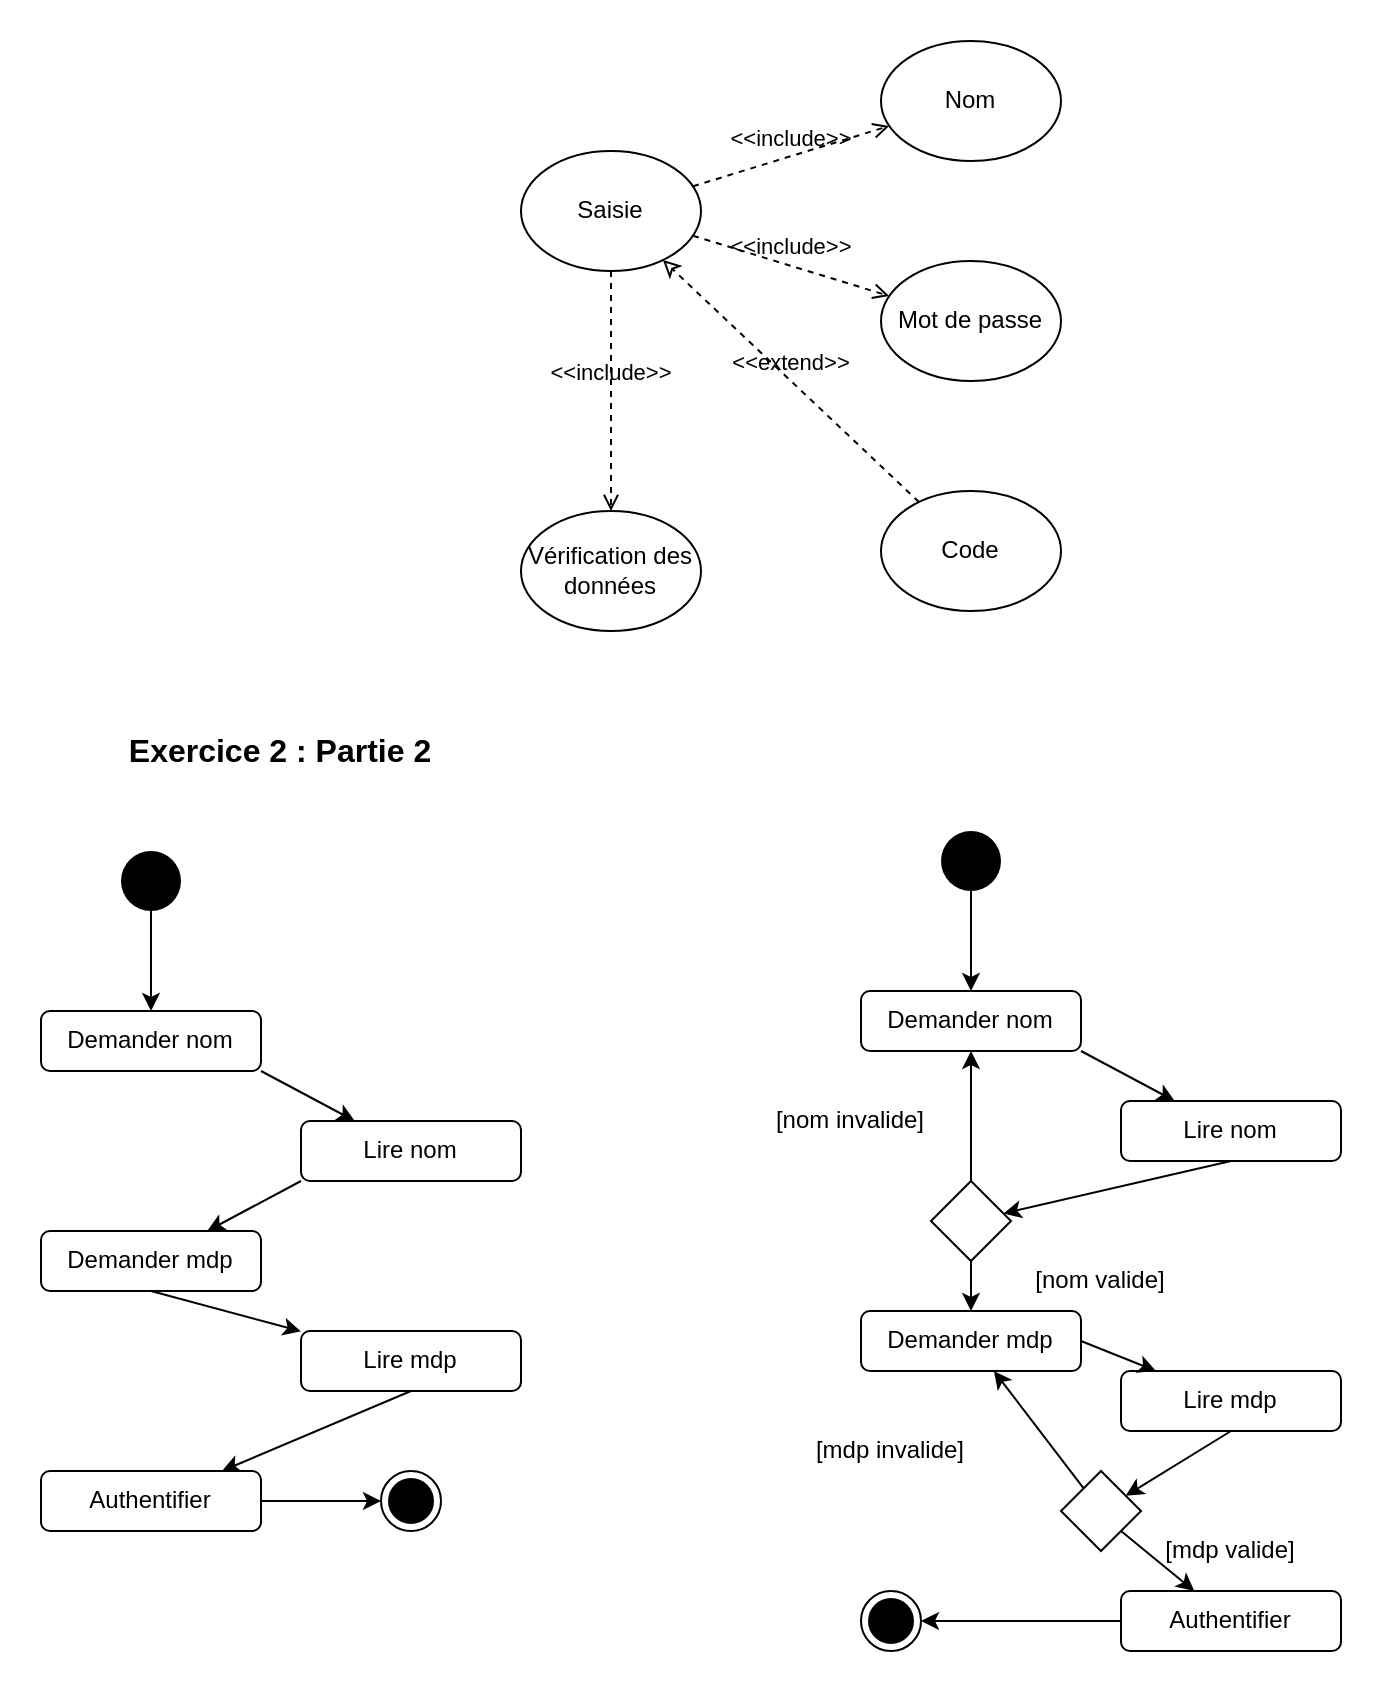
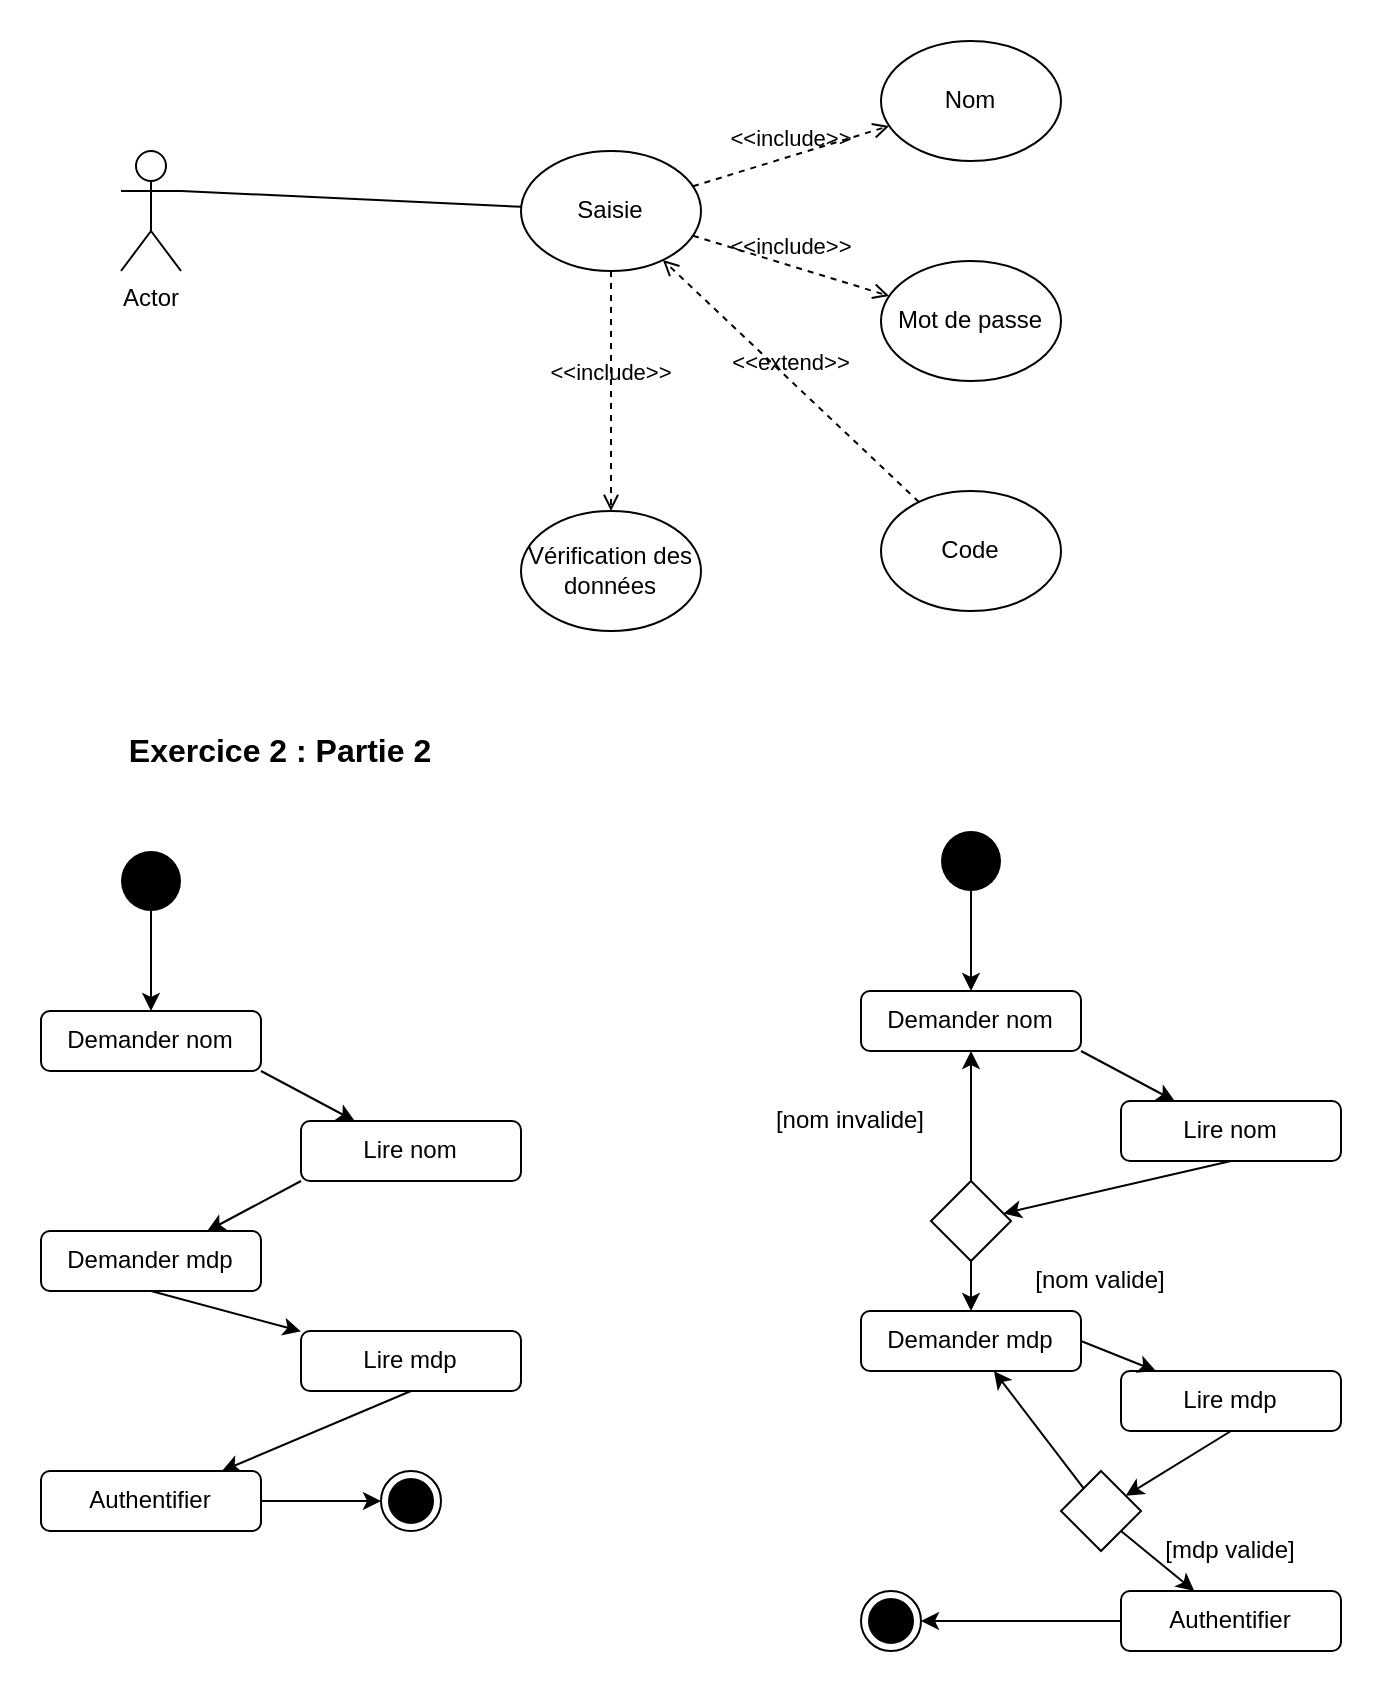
  <mxCell id="0" />
  <mxCell id="1" parent="0" />
+ <mxCell id="2" style="edgeStyle=none;rounded=0;orthogonalLoop=1;jettySize=auto;html=1;exitX=1;exitY=0.333;exitDx=0;exitDy=0;exitPerimeter=0;endArrow=none;endFill=0;" edge="1" parent="1" source="3" target="4"><mxGeometry relative="1" as="geometry" /></mxCell>
+ <mxCell id="3" value="Actor" style="shape=umlActor;verticalLabelPosition=bottom;verticalAlign=top;html=1;outlineConnect=0;" vertex="1" parent="1"><mxGeometry x="60" y="75" width="30" height="60" as="geometry" /></mxCell>
  <mxCell id="4" value="Saisie" style="ellipse;whiteSpace=wrap;html=1;" vertex="1" parent="1"><mxGeometry x="260" y="75" width="90" height="60" as="geometry" /></mxCell>
  <mxCell id="5" value="Nom" style="ellipse;whiteSpace=wrap;html=1;" vertex="1" parent="1"><mxGeometry x="440" y="20" width="90" height="60" as="geometry" /></mxCell>
  <mxCell id="6" value="Mot de passe" style="ellipse;whiteSpace=wrap;html=1;" vertex="1" parent="1"><mxGeometry x="440" y="130" width="90" height="60" as="geometry" /></mxCell>
  <mxCell id="7" value="&amp;lt;&amp;lt;include&amp;gt;&amp;gt;" style="html=1;verticalAlign=bottom;labelBackgroundColor=none;endArrow=open;endFill=0;dashed=1;" edge="1" parent="1" source="4" target="5"><mxGeometry width="160" relative="1" as="geometry"><mxPoint x="300" y="255" as="sourcePoint" /><mxPoint x="460" y="255" as="targetPoint" /></mxGeometry></mxCell>
  <mxCell id="8" value="&amp;lt;&amp;lt;include&amp;gt;&amp;gt;" style="html=1;verticalAlign=bottom;labelBackgroundColor=none;endArrow=open;endFill=0;dashed=1;" edge="1" parent="1" source="4" target="6"><mxGeometry width="160" relative="1" as="geometry"><mxPoint x="300" y="255" as="sourcePoint" /><mxPoint x="460" y="255" as="targetPoint" /></mxGeometry></mxCell>
  <mxCell id="9" value="Vérification des données" style="ellipse;whiteSpace=wrap;html=1;" vertex="1" parent="1"><mxGeometry x="260" y="255" width="90" height="60" as="geometry" /></mxCell>
  <mxCell id="10" value="&amp;lt;&amp;lt;include&amp;gt;&amp;gt;" style="html=1;verticalAlign=bottom;labelBackgroundColor=none;endArrow=open;endFill=0;dashed=1;" edge="1" parent="1" source="4" target="9"><mxGeometry width="160" relative="1" as="geometry"><mxPoint x="355.987" y="127.384" as="sourcePoint" /><mxPoint x="454.092" y="157.5" as="targetPoint" /></mxGeometry></mxCell>
  <mxCell id="11" value="Code" style="ellipse;whiteSpace=wrap;html=1;" vertex="1" parent="1"><mxGeometry x="440" y="245" width="90" height="60" as="geometry" /></mxCell>
- <mxCell id="12" value="&amp;lt;&amp;lt;extend&amp;gt;&amp;gt;" style="html=1;verticalAlign=bottom;labelBackgroundColor=none;endArrow=classic;endFill=0;dashed=1;" edge="1" parent="1" source="11" target="4"><mxGeometry width="160" relative="1" as="geometry"><mxPoint x="300" y="255" as="sourcePoint" /><mxPoint x="460" y="255" as="targetPoint" /></mxGeometry></mxCell>
+ <mxCell id="12" value="&amp;lt;&amp;lt;extend&amp;gt;&amp;gt;" style="html=1;verticalAlign=bottom;labelBackgroundColor=none;endArrow=open;endFill=0;dashed=1;" edge="1" parent="1" source="11" target="4"><mxGeometry width="160" relative="1" as="geometry"><mxPoint x="300" y="255" as="sourcePoint" /><mxPoint x="460" y="255" as="targetPoint" /></mxGeometry></mxCell>
  <mxCell id="13" value="&lt;b&gt;&lt;font style=&quot;font-size: 16px&quot;&gt;Exercice 2 : Partie 2&lt;/font&gt;&lt;/b&gt;" style="text;html=1;strokeColor=none;fillColor=none;align=center;verticalAlign=middle;whiteSpace=wrap;rounded=0;" vertex="1" parent="1"><mxGeometry x="60" y="355" width="160" height="40" as="geometry" /></mxCell>
  <mxCell id="14" style="edgeStyle=none;rounded=0;orthogonalLoop=1;jettySize=auto;html=1;exitX=0.5;exitY=1;exitDx=0;exitDy=0;endArrow=classic;endFill=1;" edge="1" parent="1" source="15" target="17"><mxGeometry relative="1" as="geometry" /></mxCell>
  <mxCell id="15" value="" style="ellipse;fillColor=#000000;strokeColor=none;" vertex="1" parent="1"><mxGeometry x="60" y="425" width="30" height="30" as="geometry" /></mxCell>
  <mxCell id="16" style="edgeStyle=none;rounded=0;orthogonalLoop=1;jettySize=auto;html=1;exitX=1;exitY=1;exitDx=0;exitDy=0;endArrow=classic;endFill=1;" edge="1" parent="1" source="17" target="19"><mxGeometry relative="1" as="geometry" /></mxCell>
  <mxCell id="17" value="Demander nom" style="rounded=1;whiteSpace=wrap;html=1;" vertex="1" parent="1"><mxGeometry x="20" y="505" width="110" height="30" as="geometry" /></mxCell>
  <mxCell id="18" style="edgeStyle=none;rounded=0;orthogonalLoop=1;jettySize=auto;html=1;exitX=0;exitY=1;exitDx=0;exitDy=0;endArrow=classic;endFill=1;" edge="1" parent="1" source="19" target="21"><mxGeometry relative="1" as="geometry" /></mxCell>
  <mxCell id="19" value="Lire nom" style="rounded=1;whiteSpace=wrap;html=1;" vertex="1" parent="1"><mxGeometry x="150" y="560" width="110" height="30" as="geometry" /></mxCell>
  <mxCell id="20" style="edgeStyle=none;rounded=0;orthogonalLoop=1;jettySize=auto;html=1;exitX=0.5;exitY=1;exitDx=0;exitDy=0;endArrow=classic;endFill=1;" edge="1" parent="1" source="21" target="23"><mxGeometry relative="1" as="geometry" /></mxCell>
  <mxCell id="21" value="Demander mdp" style="rounded=1;whiteSpace=wrap;html=1;" vertex="1" parent="1"><mxGeometry x="20" y="615" width="110" height="30" as="geometry" /></mxCell>
  <mxCell id="22" style="edgeStyle=none;rounded=0;orthogonalLoop=1;jettySize=auto;html=1;exitX=0.5;exitY=1;exitDx=0;exitDy=0;endArrow=classic;endFill=1;" edge="1" parent="1" source="23" target="25"><mxGeometry relative="1" as="geometry" /></mxCell>
  <mxCell id="23" value="Lire mdp" style="rounded=1;whiteSpace=wrap;html=1;" vertex="1" parent="1"><mxGeometry x="150" y="665" width="110" height="30" as="geometry" /></mxCell>
  <mxCell id="24" style="edgeStyle=none;rounded=0;orthogonalLoop=1;jettySize=auto;html=1;exitX=1;exitY=0.5;exitDx=0;exitDy=0;endArrow=classic;endFill=1;" edge="1" parent="1" source="25" target="26"><mxGeometry relative="1" as="geometry" /></mxCell>
  <mxCell id="25" value="Authentifier" style="rounded=1;whiteSpace=wrap;html=1;" vertex="1" parent="1"><mxGeometry x="20" y="735" width="110" height="30" as="geometry" /></mxCell>
  <mxCell id="26" value="" style="ellipse;html=1;shape=endState;fillColor=#000000;strokeColor=#000000;" vertex="1" parent="1"><mxGeometry x="190" y="735" width="30" height="30" as="geometry" /></mxCell>
  <mxCell id="27" style="edgeStyle=none;rounded=0;orthogonalLoop=1;jettySize=auto;html=1;exitX=0.5;exitY=1;exitDx=0;exitDy=0;endArrow=classic;endFill=1;" edge="1" source="28" target="30" parent="1"><mxGeometry relative="1" as="geometry" /></mxCell>
  <mxCell id="28" value="" style="ellipse;fillColor=#000000;strokeColor=none;" vertex="1" parent="1"><mxGeometry x="470" y="415" width="30" height="30" as="geometry" /></mxCell>
  <mxCell id="29" style="edgeStyle=none;rounded=0;orthogonalLoop=1;jettySize=auto;html=1;exitX=1;exitY=1;exitDx=0;exitDy=0;endArrow=classic;endFill=1;" edge="1" source="30" target="32" parent="1"><mxGeometry relative="1" as="geometry" /></mxCell>
  <mxCell id="30" value="Demander nom" style="rounded=1;whiteSpace=wrap;html=1;" vertex="1" parent="1"><mxGeometry x="430" y="495" width="110" height="30" as="geometry" /></mxCell>
  <mxCell id="31" style="edgeStyle=none;rounded=0;orthogonalLoop=1;jettySize=auto;html=1;exitX=0.5;exitY=1;exitDx=0;exitDy=0;endArrow=classic;endFill=1;" edge="1" parent="1" source="32" target="35"><mxGeometry relative="1" as="geometry" /></mxCell>
  <mxCell id="32" value="Lire nom" style="rounded=1;whiteSpace=wrap;html=1;" vertex="1" parent="1"><mxGeometry x="560" y="550" width="110" height="30" as="geometry" /></mxCell>
  <mxCell id="33" style="edgeStyle=none;rounded=0;orthogonalLoop=1;jettySize=auto;html=1;endArrow=classic;endFill=1;" edge="1" parent="1" source="35" target="30"><mxGeometry relative="1" as="geometry" /></mxCell>
  <mxCell id="34" style="edgeStyle=none;rounded=0;orthogonalLoop=1;jettySize=auto;html=1;exitX=0.5;exitY=1;exitDx=0;exitDy=0;endArrow=classic;endFill=1;" edge="1" parent="1" source="35" target="45"><mxGeometry relative="1" as="geometry" /></mxCell>
  <mxCell id="35" value="" style="rhombus;whiteSpace=wrap;html=1;" vertex="1" parent="1"><mxGeometry x="465" y="590" width="40" height="40" as="geometry" /></mxCell>
  <mxCell id="36" style="edgeStyle=none;rounded=0;orthogonalLoop=1;jettySize=auto;html=1;exitX=0.5;exitY=1;exitDx=0;exitDy=0;endArrow=classic;endFill=1;" edge="1" parent="1" source="37" target="40"><mxGeometry relative="1" as="geometry" /></mxCell>
  <mxCell id="37" value="Lire mdp" style="rounded=1;whiteSpace=wrap;html=1;" vertex="1" parent="1"><mxGeometry x="560" y="685" width="110" height="30" as="geometry" /></mxCell>
  <mxCell id="38" style="edgeStyle=none;rounded=0;orthogonalLoop=1;jettySize=auto;html=1;exitX=1;exitY=1;exitDx=0;exitDy=0;endArrow=classic;endFill=1;" edge="1" parent="1" source="40" target="42"><mxGeometry relative="1" as="geometry" /></mxCell>
  <mxCell id="39" style="edgeStyle=none;rounded=0;orthogonalLoop=1;jettySize=auto;html=1;endArrow=classic;endFill=1;" edge="1" parent="1" source="40" target="45"><mxGeometry relative="1" as="geometry" /></mxCell>
  <mxCell id="40" value="" style="rhombus;whiteSpace=wrap;html=1;" vertex="1" parent="1"><mxGeometry x="530" y="735" width="40" height="40" as="geometry" /></mxCell>
  <mxCell id="41" style="edgeStyle=none;rounded=0;orthogonalLoop=1;jettySize=auto;html=1;exitX=0;exitY=0.5;exitDx=0;exitDy=0;endArrow=classic;endFill=1;" edge="1" parent="1" source="42" target="43"><mxGeometry relative="1" as="geometry" /></mxCell>
  <mxCell id="42" value="Authentifier" style="rounded=1;whiteSpace=wrap;html=1;" vertex="1" parent="1"><mxGeometry x="560" y="795" width="110" height="30" as="geometry" /></mxCell>
  <mxCell id="43" value="" style="ellipse;html=1;shape=endState;fillColor=#000000;strokeColor=#000000;" vertex="1" parent="1"><mxGeometry x="430" y="795" width="30" height="30" as="geometry" /></mxCell>
  <mxCell id="44" style="edgeStyle=none;rounded=0;orthogonalLoop=1;jettySize=auto;html=1;exitX=1;exitY=0.5;exitDx=0;exitDy=0;endArrow=classic;endFill=1;" edge="1" parent="1" source="45" target="37"><mxGeometry relative="1" as="geometry" /></mxCell>
  <mxCell id="45" value="Demander mdp" style="rounded=1;whiteSpace=wrap;html=1;" vertex="1" parent="1"><mxGeometry x="430" y="655" width="110" height="30" as="geometry" /></mxCell>
  <mxCell id="46" value="[mdp valide]" style="text;html=1;strokeColor=none;fillColor=none;align=center;verticalAlign=middle;whiteSpace=wrap;rounded=0;" vertex="1" parent="1"><mxGeometry x="560" y="765" width="110" height="20" as="geometry" /></mxCell>
- <mxCell id="47" value="[mdp invalide]" style="text;html=1;strokeColor=none;fillColor=none;align=center;verticalAlign=middle;whiteSpace=wrap;rounded=0;" vertex="1" parent="1"><mxGeometry x="390" y="715" width="110" height="20" as="geometry" /></mxCell>
  <mxCell id="48" value="[nom invalide]" style="text;html=1;strokeColor=none;fillColor=none;align=center;verticalAlign=middle;whiteSpace=wrap;rounded=0;" vertex="1" parent="1"><mxGeometry x="370" y="549.5" width="110" height="20" as="geometry" /></mxCell>
  <mxCell id="49" value="[nom valide]" style="text;html=1;strokeColor=none;fillColor=none;align=center;verticalAlign=middle;whiteSpace=wrap;rounded=0;" vertex="1" parent="1"><mxGeometry x="495" y="630" width="110" height="20" as="geometry" /></mxCell>
